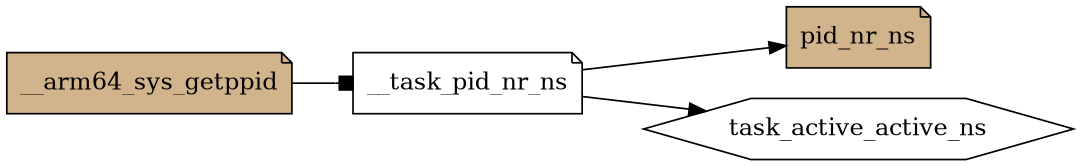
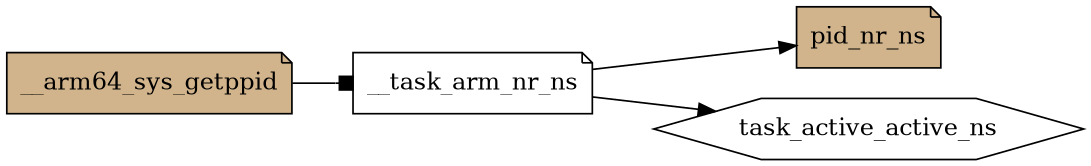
  digraph {
    rankdir=LR
    node [fillcolor=white shape=note style=filled]
    edge [arrowhead=normal]
-   __task_pid_nr_ns
+   __task_pid_nr_ns [label=__task_arm_nr_ns]
    __arm64_sys_getppid [fillcolor=tan]
    pid_nr_ns [fillcolor=tan]
    n4 [label=task_active_active_ns shape=hexagon]
    __task_pid_nr_ns -> pid_nr_ns [edgeid=2]
    __task_pid_nr_ns -> n4 [edgeid=3]
    __arm64_sys_getppid -> __task_pid_nr_ns [arrowhead=box edgeid=1]
  }
